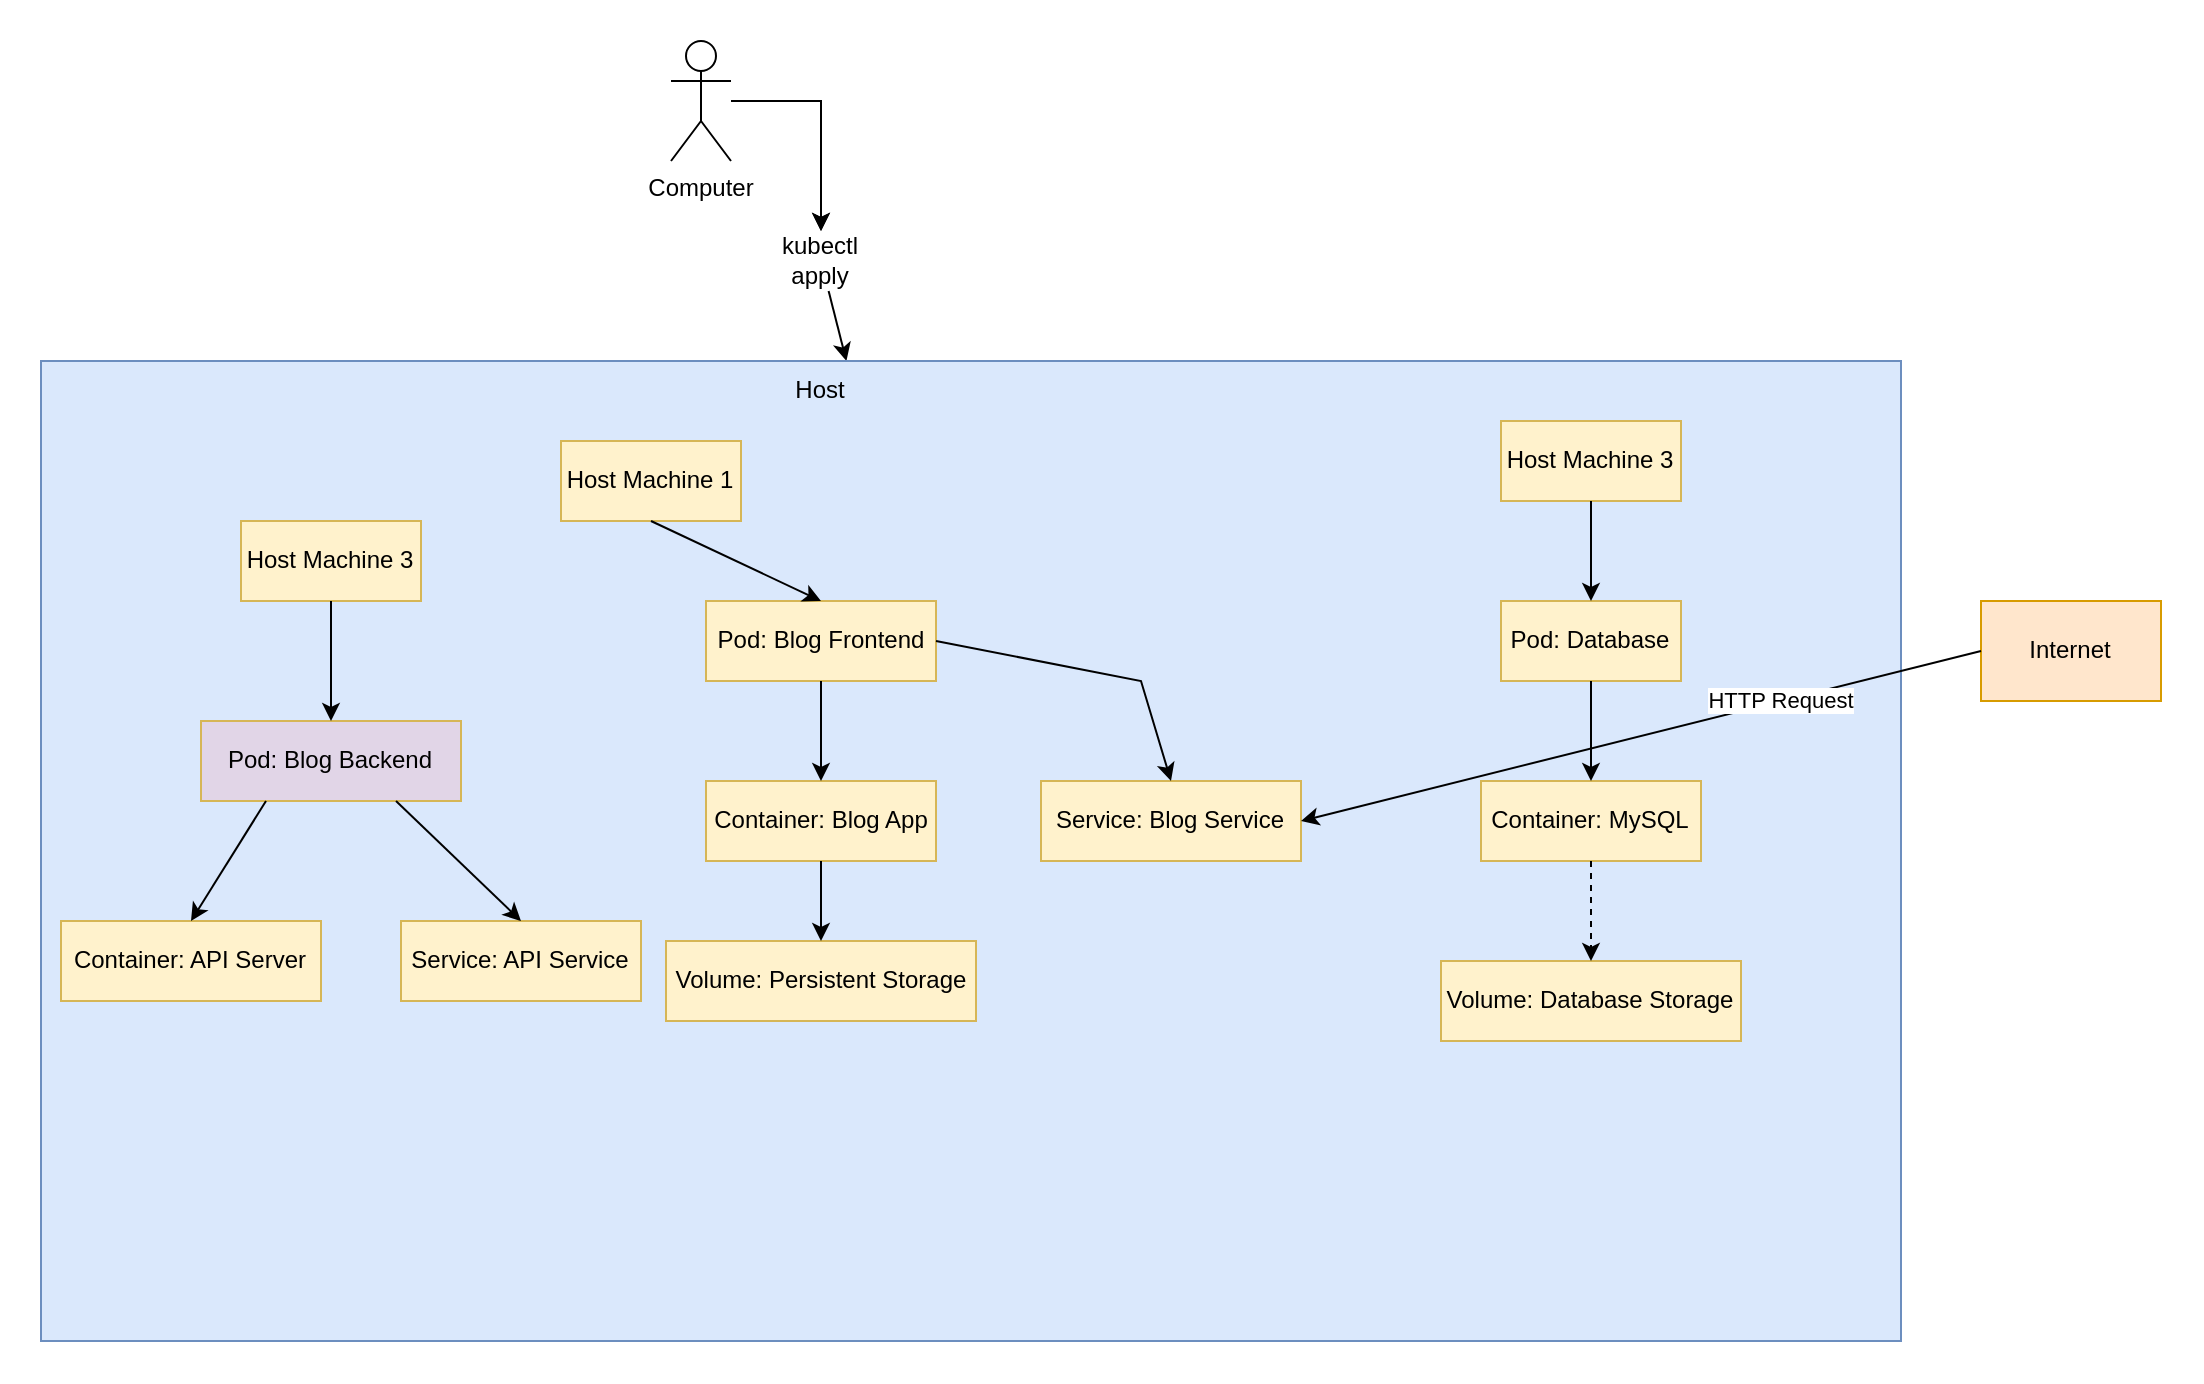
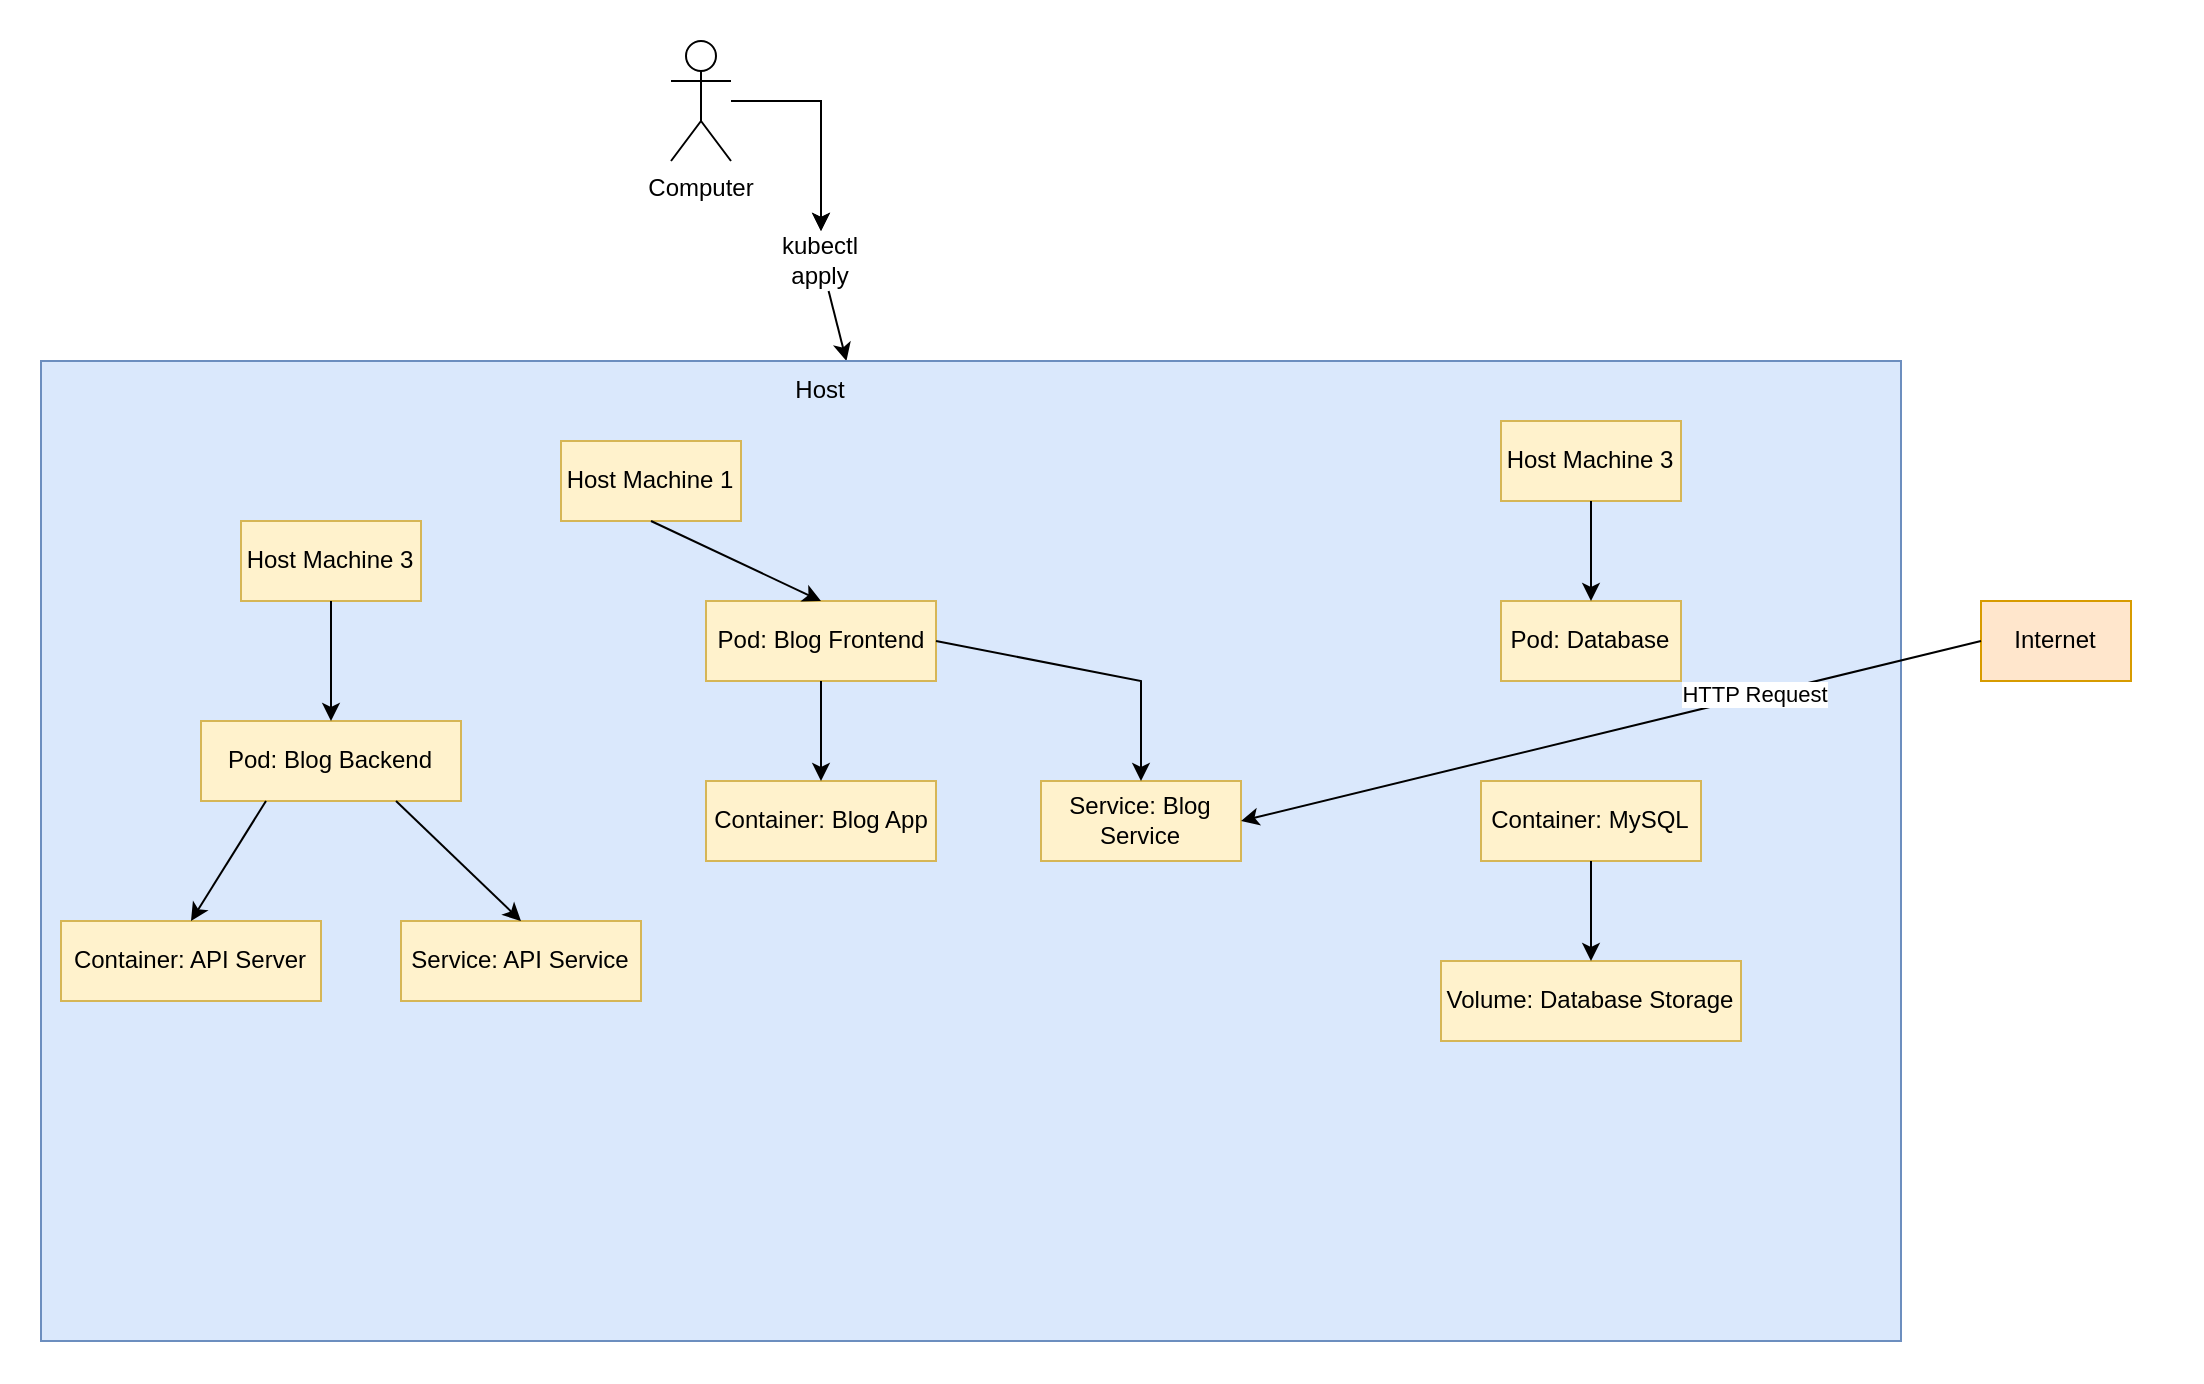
  <mxCell id="0" />
  <mxCell id="1" parent="0" />
  <mxCell id="2" value="" style="edgeStyle=orthogonalEdgeStyle;rounded=0;orthogonalLoop=1;jettySize=auto;html=1;" edge="1" parent="1" source="4" target="8"><mxGeometry relative="1" as="geometry" /></mxCell>
  <mxCell id="3" value="" style="edgeStyle=orthogonalEdgeStyle;rounded=0;orthogonalLoop=1;jettySize=auto;html=1;" edge="1" parent="1" source="4" target="8"><mxGeometry relative="1" as="geometry" /></mxCell>
  <mxCell id="4" value="Computer" style="shape=umlActor;verticalLabelPosition=bottom;verticalAlign=top;html=1;outlineConnect=0;" vertex="1" parent="1"><mxGeometry x="335" width="30" height="60" as="geometry" y="20" /></mxCell>
  <mxCell id="5" value="" style="endArrow=classic;html=1;rounded=0;" edge="1" parent="1" source="8" target="6"><mxGeometry width="50" height="50" relative="1" as="geometry"><mxPoint x="270" y="450" as="sourcePoint" /><mxPoint x="410" y="160" as="targetPoint" /></mxGeometry></mxCell>
  <mxCell id="6" value="" style="rounded=0;whiteSpace=wrap;html=1;fillColor=#dae8fc;strokeColor=#6c8ebf;" vertex="1" parent="1"><mxGeometry x="20" y="180" width="930" height="490" as="geometry" /></mxCell>
  <mxCell id="7" value="Host" style="text;html=1;align=center;verticalAlign=middle;whiteSpace=wrap;rounded=0;" vertex="1" parent="1"><mxGeometry x="380" y="180" width="60" height="30" as="geometry" /></mxCell>
  <mxCell id="8" value="kubectl apply" style="text;html=1;align=center;verticalAlign=middle;whiteSpace=wrap;rounded=0;" vertex="1" parent="1"><mxGeometry x="380" y="115" width="60" height="30" as="geometry" /></mxCell>
  <mxCell id="9" value="Host Machine 1" style="rounded=0;whiteSpace=wrap;html=1;fillColor=#fff2cc;strokeColor=#d6b656;" vertex="1" parent="1"><mxGeometry x="280" y="220" width="90" height="40" as="geometry" /></mxCell>
  <mxCell id="10" value="Pod: Blog Frontend" style="rounded=0;whiteSpace=wrap;html=1;fillColor=#fff2cc;strokeColor=#d6b656;" vertex="1" parent="1"><mxGeometry x="352.5" y="300" width="115" height="40" as="geometry" /></mxCell>
- <mxCell id="11" value="Service: Blog Service" style="rounded=0;whiteSpace=wrap;html=1;fillColor=#fff2cc;strokeColor=#d6b656;" vertex="1" parent="1"><mxGeometry x="520" y="390" width="130" height="40" as="geometry" /></mxCell>
+ <mxCell id="11" value="Service: Blog Service" style="rounded=0;whiteSpace=wrap;html=1;fillColor=#fff2cc;strokeColor=#d6b656;" vertex="1" parent="1"><mxGeometry x="520" y="390" width="100" height="40" as="geometry" /></mxCell>
  <mxCell id="12" value="Container: Blog App" style="rounded=0;whiteSpace=wrap;html=1;fillColor=#fff2cc;strokeColor=#d6b656;" vertex="1" parent="1"><mxGeometry x="352.5" y="390" width="115" height="40" as="geometry" /></mxCell>
- <mxCell id="13" value="Volume: Persistent Storage" style="rounded=0;whiteSpace=wrap;html=1;fillColor=#fff2cc;strokeColor=#d6b656;" vertex="1" parent="1"><mxGeometry x="332.5" y="470" width="155" height="40" as="geometry" /></mxCell>
  <mxCell id="14" value="" style="endArrow=classic;html=1;rounded=0;exitX=0.5;exitY=1;exitDx=0;exitDy=0;entryX=0.5;entryY=0;entryDx=0;entryDy=0;" edge="1" parent="1" source="9" target="10"><mxGeometry width="50" height="50" relative="1" as="geometry"><mxPoint x="400" y="450" as="sourcePoint" /><mxPoint x="450" y="400" as="targetPoint" /></mxGeometry></mxCell>
  <mxCell id="15" value="" style="endArrow=classic;html=1;rounded=0;exitX=0.5;exitY=1;exitDx=0;exitDy=0;entryX=0.5;entryY=0;entryDx=0;entryDy=0;" edge="1" parent="1" source="10" target="12"><mxGeometry width="50" height="50" relative="1" as="geometry"><mxPoint x="420" y="270" as="sourcePoint" /><mxPoint x="420" y="310" as="targetPoint" /></mxGeometry></mxCell>
- <mxCell id="16" value="" style="endArrow=classic;html=1;rounded=0;exitX=0.5;exitY=1;exitDx=0;exitDy=0;entryX=0.5;entryY=0;entryDx=0;entryDy=0;" edge="1" parent="1" source="12" target="13"><mxGeometry width="50" height="50" relative="1" as="geometry"><mxPoint x="430" y="280" as="sourcePoint" /><mxPoint x="430" y="320" as="targetPoint" /></mxGeometry></mxCell>
  <mxCell id="17" value="" style="endArrow=classic;html=1;rounded=0;exitX=1;exitY=0.5;exitDx=0;exitDy=0;entryX=0.5;entryY=0;entryDx=0;entryDy=0;" edge="1" parent="1" source="10" target="11"><mxGeometry width="50" height="50" relative="1" as="geometry"><mxPoint x="487.5" y="379.85" as="sourcePoint" /><mxPoint x="722.5" y="330.002" as="targetPoint" /><Array as="points"><mxPoint x="570" y="340" /></Array></mxGeometry></mxCell>
  <mxCell id="18" value="Host Machine 3" style="rounded=0;whiteSpace=wrap;html=1;fillColor=#fff2cc;strokeColor=#d6b656;" vertex="1" parent="1"><mxGeometry x="750" y="210" width="90" height="40" as="geometry" /></mxCell>
  <mxCell id="19" value="Pod: Database" style="rounded=0;whiteSpace=wrap;html=1;fillColor=#fff2cc;strokeColor=#d6b656;" vertex="1" parent="1"><mxGeometry x="750" y="300" width="90" height="40" as="geometry" /></mxCell>
  <mxCell id="20" value="Container: MySQL" style="rounded=0;whiteSpace=wrap;html=1;fillColor=#fff2cc;strokeColor=#d6b656;" vertex="1" parent="1"><mxGeometry x="740" y="390" width="110" height="40" as="geometry" /></mxCell>
  <mxCell id="21" value="Volume: Database Storage" style="rounded=0;whiteSpace=wrap;html=1;fillColor=#fff2cc;strokeColor=#d6b656;" vertex="1" parent="1"><mxGeometry x="720" y="480" width="150" height="40" as="geometry" /></mxCell>
- <mxCell id="22" value="Internet" style="rounded=0;whiteSpace=wrap;html=1;fillColor=#ffe6cc;strokeColor=#d79b00;" vertex="1" parent="1"><mxGeometry x="990" y="300" width="90" height="50" as="geometry" /></mxCell>
+ <mxCell id="22" value="Internet" style="rounded=0;whiteSpace=wrap;html=1;fillColor=#ffe6cc;strokeColor=#d79b00;" vertex="1" parent="1"><mxGeometry x="990" y="300" width="75" height="40" as="geometry" /></mxCell>
  <mxCell id="23" value="" style="endArrow=classic;html=1;rounded=0;exitX=0;exitY=0.5;exitDx=0;exitDy=0;entryX=1;entryY=0.5;entryDx=0;entryDy=0;" edge="1" parent="1" source="22" target="11"><mxGeometry width="50" height="50" relative="1" as="geometry"><mxPoint x="870" y="350" as="sourcePoint" /><mxPoint x="920" y="300" as="targetPoint" /></mxGeometry></mxCell>
  <mxCell id="24" value="HTTP Request" style="edgeLabel;html=1;align=center;verticalAlign=middle;resizable=0;points=[];" vertex="1" connectable="0" parent="23"><mxGeometry x="-0.092" y="1" relative="1" as="geometry"><mxPoint x="54" y="-15" as="offset" /></mxGeometry></mxCell>
  <mxCell id="25" value="" style="endArrow=classic;html=1;rounded=0;exitX=0.5;exitY=1;exitDx=0;exitDy=0;entryX=0.5;entryY=0;entryDx=0;entryDy=0;" edge="1" parent="1" source="18" target="19"><mxGeometry width="50" height="50" relative="1" as="geometry"><mxPoint x="800" y="350" as="sourcePoint" /><mxPoint x="850" y="300" as="targetPoint" /></mxGeometry></mxCell>
- <mxCell id="26" value="" style="endArrow=classic;html=1;rounded=0;entryX=0.5;entryY=0;entryDx=0;entryDy=0;exitX=0.5;exitY=1;exitDx=0;exitDy=0;" edge="1" parent="1" source="19" target="20"><mxGeometry width="50" height="50" relative="1" as="geometry"><mxPoint x="800" y="350" as="sourcePoint" /><mxPoint x="850" y="300" as="targetPoint" /></mxGeometry></mxCell>
- <mxCell id="27" value="" style="endArrow=classic;html=1;rounded=0;exitX=0.5;exitY=1;exitDx=0;exitDy=0;entryX=0.5;entryY=0;entryDx=0;entryDy=0;dashed=1;" edge="1" parent="1" source="20" target="21"><mxGeometry width="50" height="50" relative="1" as="geometry"><mxPoint x="800" y="350" as="sourcePoint" /><mxPoint x="850" y="300" as="targetPoint" /></mxGeometry></mxCell>
+ <mxCell id="27" value="" style="endArrow=classic;html=1;rounded=0;exitX=0.5;exitY=1;exitDx=0;exitDy=0;entryX=0.5;entryY=0;entryDx=0;entryDy=0;" edge="1" parent="1" source="20" target="21"><mxGeometry width="50" height="50" relative="1" as="geometry"><mxPoint x="800" y="350" as="sourcePoint" /><mxPoint x="850" y="300" as="targetPoint" /></mxGeometry></mxCell>
  <mxCell id="28" value="Host Machine 3" style="rounded=0;whiteSpace=wrap;html=1;fillColor=#fff2cc;strokeColor=#d6b656;" vertex="1" parent="1"><mxGeometry x="120" y="260" width="90" height="40" as="geometry" /></mxCell>
- <mxCell id="29" value="Pod: Blog Backend" style="rounded=0;whiteSpace=wrap;html=1;fillColor=#e1d5e7;strokeColor=#d6b656;" vertex="1" parent="1"><mxGeometry x="100" y="360" width="130" height="40" as="geometry" /></mxCell>
+ <mxCell id="29" value="Pod: Blog Backend" style="rounded=0;whiteSpace=wrap;html=1;fillColor=#fff2cc;strokeColor=#d6b656;" vertex="1" parent="1"><mxGeometry x="100" y="360" width="130" height="40" as="geometry" /></mxCell>
  <mxCell id="30" value="Container: API Server" style="rounded=0;whiteSpace=wrap;html=1;fillColor=#fff2cc;strokeColor=#d6b656;" vertex="1" parent="1"><mxGeometry x="30" y="460" width="130" height="40" as="geometry" /></mxCell>
  <mxCell id="31" value="Service: API Service" style="rounded=0;whiteSpace=wrap;html=1;fillColor=#fff2cc;strokeColor=#d6b656;" vertex="1" parent="1"><mxGeometry x="200" y="460" width="120" height="40" as="geometry" /></mxCell>
  <mxCell id="32" value="" style="endArrow=classic;html=1;rounded=0;exitX=0.5;exitY=1;exitDx=0;exitDy=0;entryX=0.5;entryY=0;entryDx=0;entryDy=0;" edge="1" parent="1" source="28" target="29"><mxGeometry width="50" height="50" relative="1" as="geometry"><mxPoint x="220" y="350" as="sourcePoint" /><mxPoint x="270" y="300" as="targetPoint" /></mxGeometry></mxCell>
  <mxCell id="33" value="" style="endArrow=classic;html=1;rounded=0;exitX=0.25;exitY=1;exitDx=0;exitDy=0;entryX=0.5;entryY=0;entryDx=0;entryDy=0;" edge="1" parent="1" source="29" target="30"><mxGeometry width="50" height="50" relative="1" as="geometry"><mxPoint x="220" y="350" as="sourcePoint" /><mxPoint x="270" y="300" as="targetPoint" /></mxGeometry></mxCell>
  <mxCell id="34" value="" style="endArrow=classic;html=1;rounded=0;exitX=0.75;exitY=1;exitDx=0;exitDy=0;entryX=0.5;entryY=0;entryDx=0;entryDy=0;" edge="1" parent="1" source="29" target="31"><mxGeometry width="50" height="50" relative="1" as="geometry"><mxPoint x="220" y="350" as="sourcePoint" /><mxPoint x="270" y="300" as="targetPoint" /></mxGeometry></mxCell>
